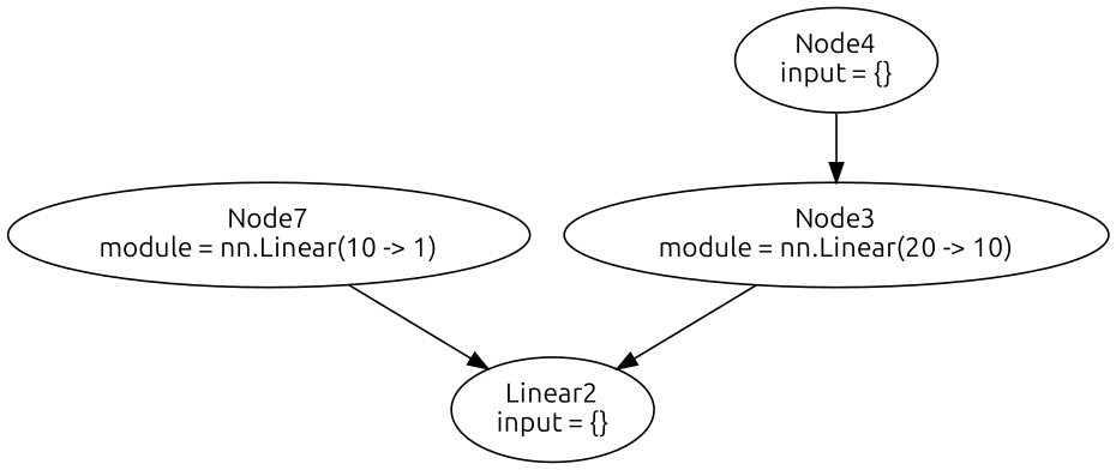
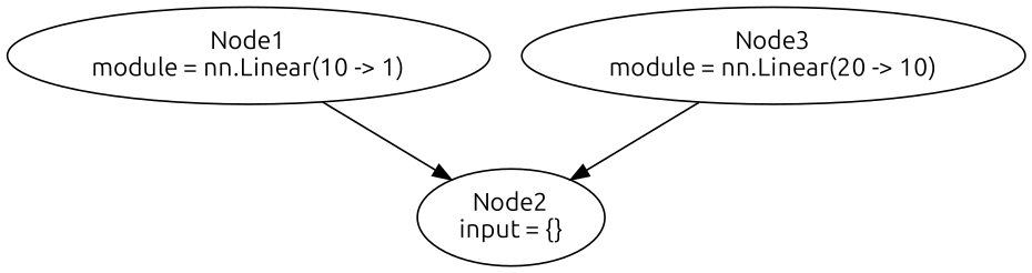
  digraph {
    fontname=Ubuntu
    node [fontname=Ubuntu shape=oval]
    edge [fontname=Ubuntu]
-   n1 [height=0.74639 label="Node7\nmodule = nn.Linear(10 -> 1)" width=3.4744]
-   n2 [height=0.74639 label="Linear2\ninput = {}" width=1.449]
+   n1 [height=0.74639 label="Node1\nmodule = nn.Linear(10 -> 1)" width=3.4744]
+   n2 [height=0.74639 label="Node2\ninput = {}" width=1.449]
    n3 [height=0.74639 label="Node3\nmodule = nn.Linear(20 -> 10)" width=3.6126]
-   n4 [height=0.74639 label="Node4\ninput = {}" width=1.449]
    n1 -> n2
    n3 -> n2
-   n4 -> n3
  }
